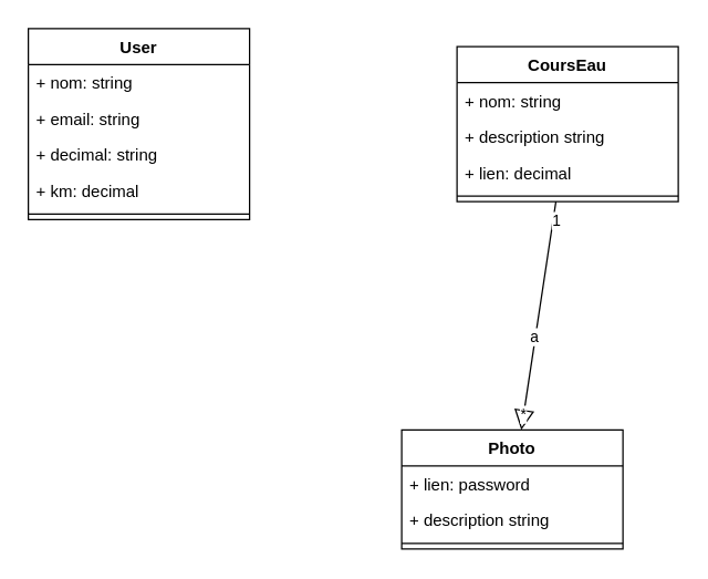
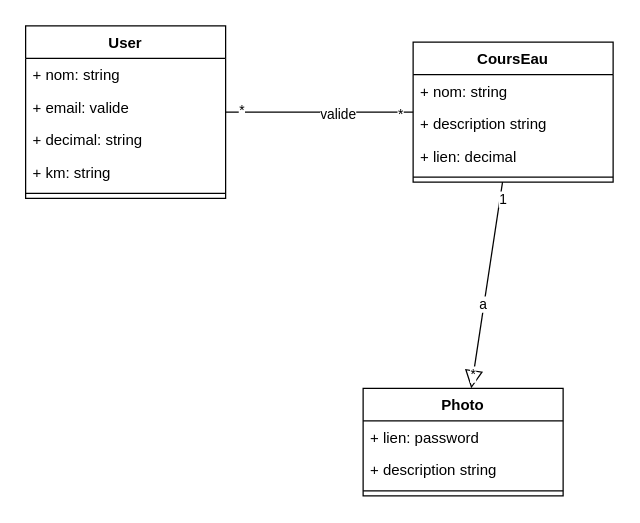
  <mxCell id="0" />
  <mxCell id="1" parent="0" />
  <mxCell id="2" value="User" style="swimlane;fontStyle=1;align=center;verticalAlign=top;childLayout=stackLayout;horizontal=1;startSize=26;horizontalStack=0;resizeParent=1;resizeParentMax=0;resizeLast=0;collapsible=1;marginBottom=0;whiteSpace=wrap;html=1;" parent="1" vertex="1"><mxGeometry x="20" y="20" width="160" height="138" as="geometry" /></mxCell>
  <mxCell id="3" value="+ nom: string" style="text;strokeColor=none;fillColor=none;align=left;verticalAlign=top;spacingLeft=4;spacingRight=4;overflow=hidden;rotatable=0;points=[[0,0.5],[1,0.5]];portConstraint=eastwest;whiteSpace=wrap;html=1;" parent="2" vertex="1"><mxGeometry y="26" width="160" height="26" as="geometry" /></mxCell>
- <mxCell id="4" value="+ email: string" style="text;strokeColor=none;fillColor=none;align=left;verticalAlign=top;spacingLeft=4;spacingRight=4;overflow=hidden;rotatable=0;points=[[0,0.5],[1,0.5]];portConstraint=eastwest;whiteSpace=wrap;html=1;" parent="2" vertex="1"><mxGeometry y="52" width="160" height="26" as="geometry" /></mxCell>
+ <mxCell id="4" value="+ email: valide" style="text;strokeColor=none;fillColor=none;align=left;verticalAlign=top;spacingLeft=4;spacingRight=4;overflow=hidden;rotatable=0;points=[[0,0.5],[1,0.5]];portConstraint=eastwest;whiteSpace=wrap;html=1;" parent="2" vertex="1"><mxGeometry y="52" width="160" height="26" as="geometry" /></mxCell>
  <mxCell id="5" value="+ decimal: string" style="text;strokeColor=none;fillColor=none;align=left;verticalAlign=top;spacingLeft=4;spacingRight=4;overflow=hidden;rotatable=0;points=[[0,0.5],[1,0.5]];portConstraint=eastwest;whiteSpace=wrap;html=1;" parent="2" vertex="1"><mxGeometry y="78" width="160" height="26" as="geometry" /></mxCell>
- <mxCell id="6" value="+ km: decimal" style="text;strokeColor=none;fillColor=none;align=left;verticalAlign=top;spacingLeft=4;spacingRight=4;overflow=hidden;rotatable=0;points=[[0,0.5],[1,0.5]];portConstraint=eastwest;whiteSpace=wrap;html=1;" vertex="1" parent="2"><mxGeometry y="104" width="160" height="26" as="geometry" /></mxCell>
+ <mxCell id="6" value="+ km: string" style="text;strokeColor=none;fillColor=none;align=left;verticalAlign=top;spacingLeft=4;spacingRight=4;overflow=hidden;rotatable=0;points=[[0,0.5],[1,0.5]];portConstraint=eastwest;whiteSpace=wrap;html=1;" vertex="1" parent="2"><mxGeometry y="104" width="160" height="26" as="geometry" /></mxCell>
  <mxCell id="7" value="" style="line;strokeWidth=1;fillColor=none;align=left;verticalAlign=middle;spacingTop=-1;spacingLeft=3;spacingRight=3;rotatable=0;labelPosition=right;points=[];portConstraint=eastwest;strokeColor=inherit;" parent="2" vertex="1"><mxGeometry y="130" width="160" height="8" as="geometry" /></mxCell>
  <mxCell id="8" value="CoursEau" style="swimlane;fontStyle=1;align=center;verticalAlign=top;childLayout=stackLayout;horizontal=1;startSize=26;horizontalStack=0;resizeParent=1;resizeParentMax=0;resizeLast=0;collapsible=1;marginBottom=0;whiteSpace=wrap;html=1;" parent="1" vertex="1"><mxGeometry x="330" y="33" width="160" height="112" as="geometry" /></mxCell>
  <mxCell id="9" value="+ nom: string" style="text;strokeColor=none;fillColor=none;align=left;verticalAlign=top;spacingLeft=4;spacingRight=4;overflow=hidden;rotatable=0;points=[[0,0.5],[1,0.5]];portConstraint=eastwest;whiteSpace=wrap;html=1;" parent="8" vertex="1"><mxGeometry y="26" width="160" height="26" as="geometry" /></mxCell>
  <mxCell id="10" value="+ description string" style="text;strokeColor=none;fillColor=none;align=left;verticalAlign=top;spacingLeft=4;spacingRight=4;overflow=hidden;rotatable=0;points=[[0,0.5],[1,0.5]];portConstraint=eastwest;whiteSpace=wrap;html=1;" parent="8" vertex="1"><mxGeometry y="52" width="160" height="26" as="geometry" /></mxCell>
  <mxCell id="11" value="+ lien: decimal" style="text;strokeColor=none;fillColor=none;align=left;verticalAlign=top;spacingLeft=4;spacingRight=4;overflow=hidden;rotatable=0;points=[[0,0.5],[1,0.5]];portConstraint=eastwest;whiteSpace=wrap;html=1;" vertex="1" parent="8"><mxGeometry y="78" width="160" height="26" as="geometry" /></mxCell>
  <mxCell id="12" value="" style="line;strokeWidth=1;fillColor=none;align=left;verticalAlign=middle;spacingTop=-1;spacingLeft=3;spacingRight=3;rotatable=0;labelPosition=right;points=[];portConstraint=eastwest;strokeColor=inherit;" parent="8" vertex="1"><mxGeometry y="104" width="160" height="8" as="geometry" /></mxCell>
+ <mxCell id="13" value="" style="endArrow=none;endFill=0;endSize=12;html=1;rounded=0;" edge="1" parent="1" source="2" target="8"><mxGeometry width="160" relative="1" as="geometry"><mxPoint x="270" y="250" as="sourcePoint" /><mxPoint x="270" y="75.034" as="targetPoint" /></mxGeometry></mxCell>
+ <mxCell id="14" value="valide" style="edgeLabel;html=1;align=center;verticalAlign=middle;resizable=0;points=[];" vertex="1" connectable="0" parent="13"><mxGeometry x="0.188" y="-1" relative="1" as="geometry"><mxPoint as="offset" /></mxGeometry></mxCell>
+ <mxCell id="15" value="*" style="edgeLabel;html=1;align=center;verticalAlign=middle;resizable=0;points=[];" vertex="1" connectable="0" parent="13"><mxGeometry x="0.857" y="-1" relative="1" as="geometry"><mxPoint as="offset" /></mxGeometry></mxCell>
+ <mxCell id="16" value="*" style="edgeLabel;html=1;align=center;verticalAlign=middle;resizable=0;points=[];" vertex="1" connectable="0" parent="13"><mxGeometry x="-0.84" y="2" relative="1" as="geometry"><mxPoint as="offset" /></mxGeometry></mxCell>
  <mxCell id="17" value="Photo" style="swimlane;fontStyle=1;align=center;verticalAlign=top;childLayout=stackLayout;horizontal=1;startSize=26;horizontalStack=0;resizeParent=1;resizeParentMax=0;resizeLast=0;collapsible=1;marginBottom=0;whiteSpace=wrap;html=1;" vertex="1" parent="1"><mxGeometry x="290" y="310" width="160" height="86" as="geometry" /></mxCell>
  <mxCell id="18" value="+ lien: password" style="text;strokeColor=none;fillColor=none;align=left;verticalAlign=top;spacingLeft=4;spacingRight=4;overflow=hidden;rotatable=0;points=[[0,0.5],[1,0.5]];portConstraint=eastwest;whiteSpace=wrap;html=1;" vertex="1" parent="17"><mxGeometry y="26" width="160" height="26" as="geometry" /></mxCell>
  <mxCell id="19" value="+ description string" style="text;strokeColor=none;fillColor=none;align=left;verticalAlign=top;spacingLeft=4;spacingRight=4;overflow=hidden;rotatable=0;points=[[0,0.5],[1,0.5]];portConstraint=eastwest;whiteSpace=wrap;html=1;" vertex="1" parent="17"><mxGeometry y="52" width="160" height="26" as="geometry" /></mxCell>
  <mxCell id="20" value="" style="line;strokeWidth=1;fillColor=none;align=left;verticalAlign=middle;spacingTop=-1;spacingLeft=3;spacingRight=3;rotatable=0;labelPosition=right;points=[];portConstraint=eastwest;strokeColor=inherit;" vertex="1" parent="17"><mxGeometry y="78" width="160" height="8" as="geometry" /></mxCell>
  <mxCell id="21" value="" style="endArrow=block;endFill=0;endSize=12;html=1;rounded=0;" edge="1" parent="1" source="8" target="17"><mxGeometry width="160" relative="1" as="geometry"><mxPoint x="204" y="144" as="sourcePoint" /><mxPoint x="380" y="131" as="targetPoint" /></mxGeometry></mxCell>
  <mxCell id="22" value="a" style="edgeLabel;html=1;align=center;verticalAlign=middle;resizable=0;points=[];" vertex="1" connectable="0" parent="21"><mxGeometry x="0.188" y="-1" relative="1" as="geometry"><mxPoint as="offset" /></mxGeometry></mxCell>
  <mxCell id="23" value="*" style="edgeLabel;html=1;align=center;verticalAlign=middle;resizable=0;points=[];" vertex="1" connectable="0" parent="21"><mxGeometry x="0.857" y="-1" relative="1" as="geometry"><mxPoint as="offset" /></mxGeometry></mxCell>
  <mxCell id="24" value="1" style="edgeLabel;html=1;align=center;verticalAlign=middle;resizable=0;points=[];" vertex="1" connectable="0" parent="21"><mxGeometry x="-0.84" y="2" relative="1" as="geometry"><mxPoint as="offset" /></mxGeometry></mxCell>
